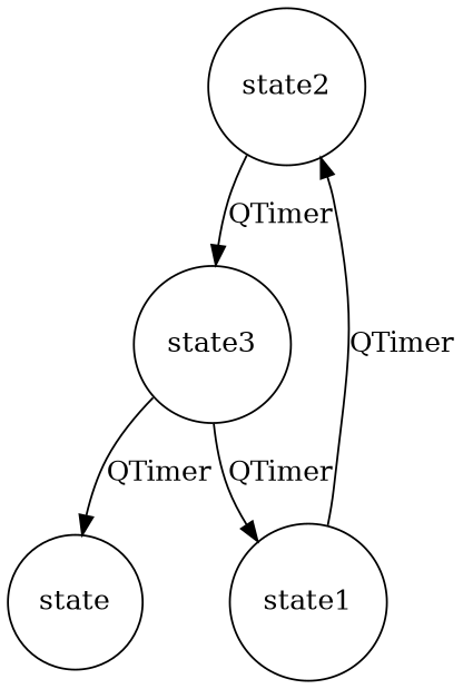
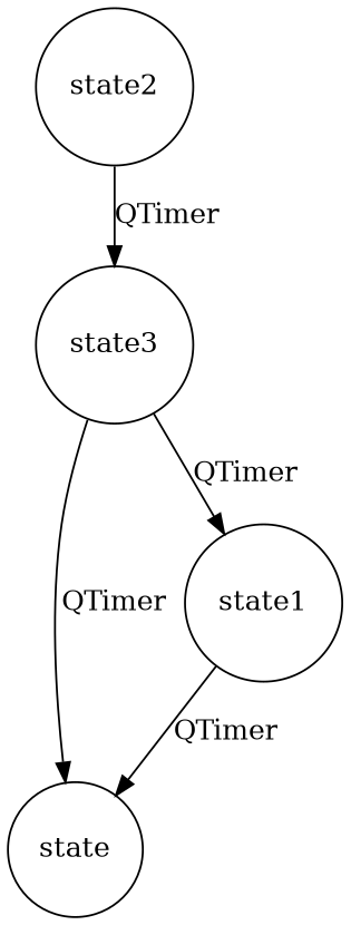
  digraph {
    node [shape=circle]
    state2
    state3
    n3 [label=state]
    state1
    state2 -> state3 [label=QTimer]
    state3 -> n3 [label=QTimer]
    state3 -> state1 [label=QTimer]
-   state1 -> state2 [label=QTimer]
+   state1 -> n3 [label=QTimer]
  }
